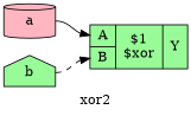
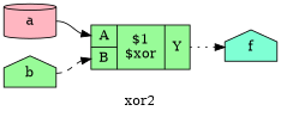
  digraph {
    label=xor2
    rankdir=LR
    remincross=true
    node [color=black fontcolor=black shape=house style=filled fillcolor=palegreen]
    edge [color=black tailport=e]
    n1 [label=a shape=cylinder fillcolor=lightpink]
    n2 [label="{{<p5> A|<p6> B}|$1\n$xor|{<p7> Y}}" shape=record color="" fontcolor=""]
    n3 [label=b]
+   n4 [label=f fillcolor=aquamarine]
    n1 -> n2 [headport="p5:w" style=solid]
+   n2 -> n4 [headport=w tailport="p7:e" style=dotted]
    n3 -> n2 [headport="p6:w" style=dashed]
  }
